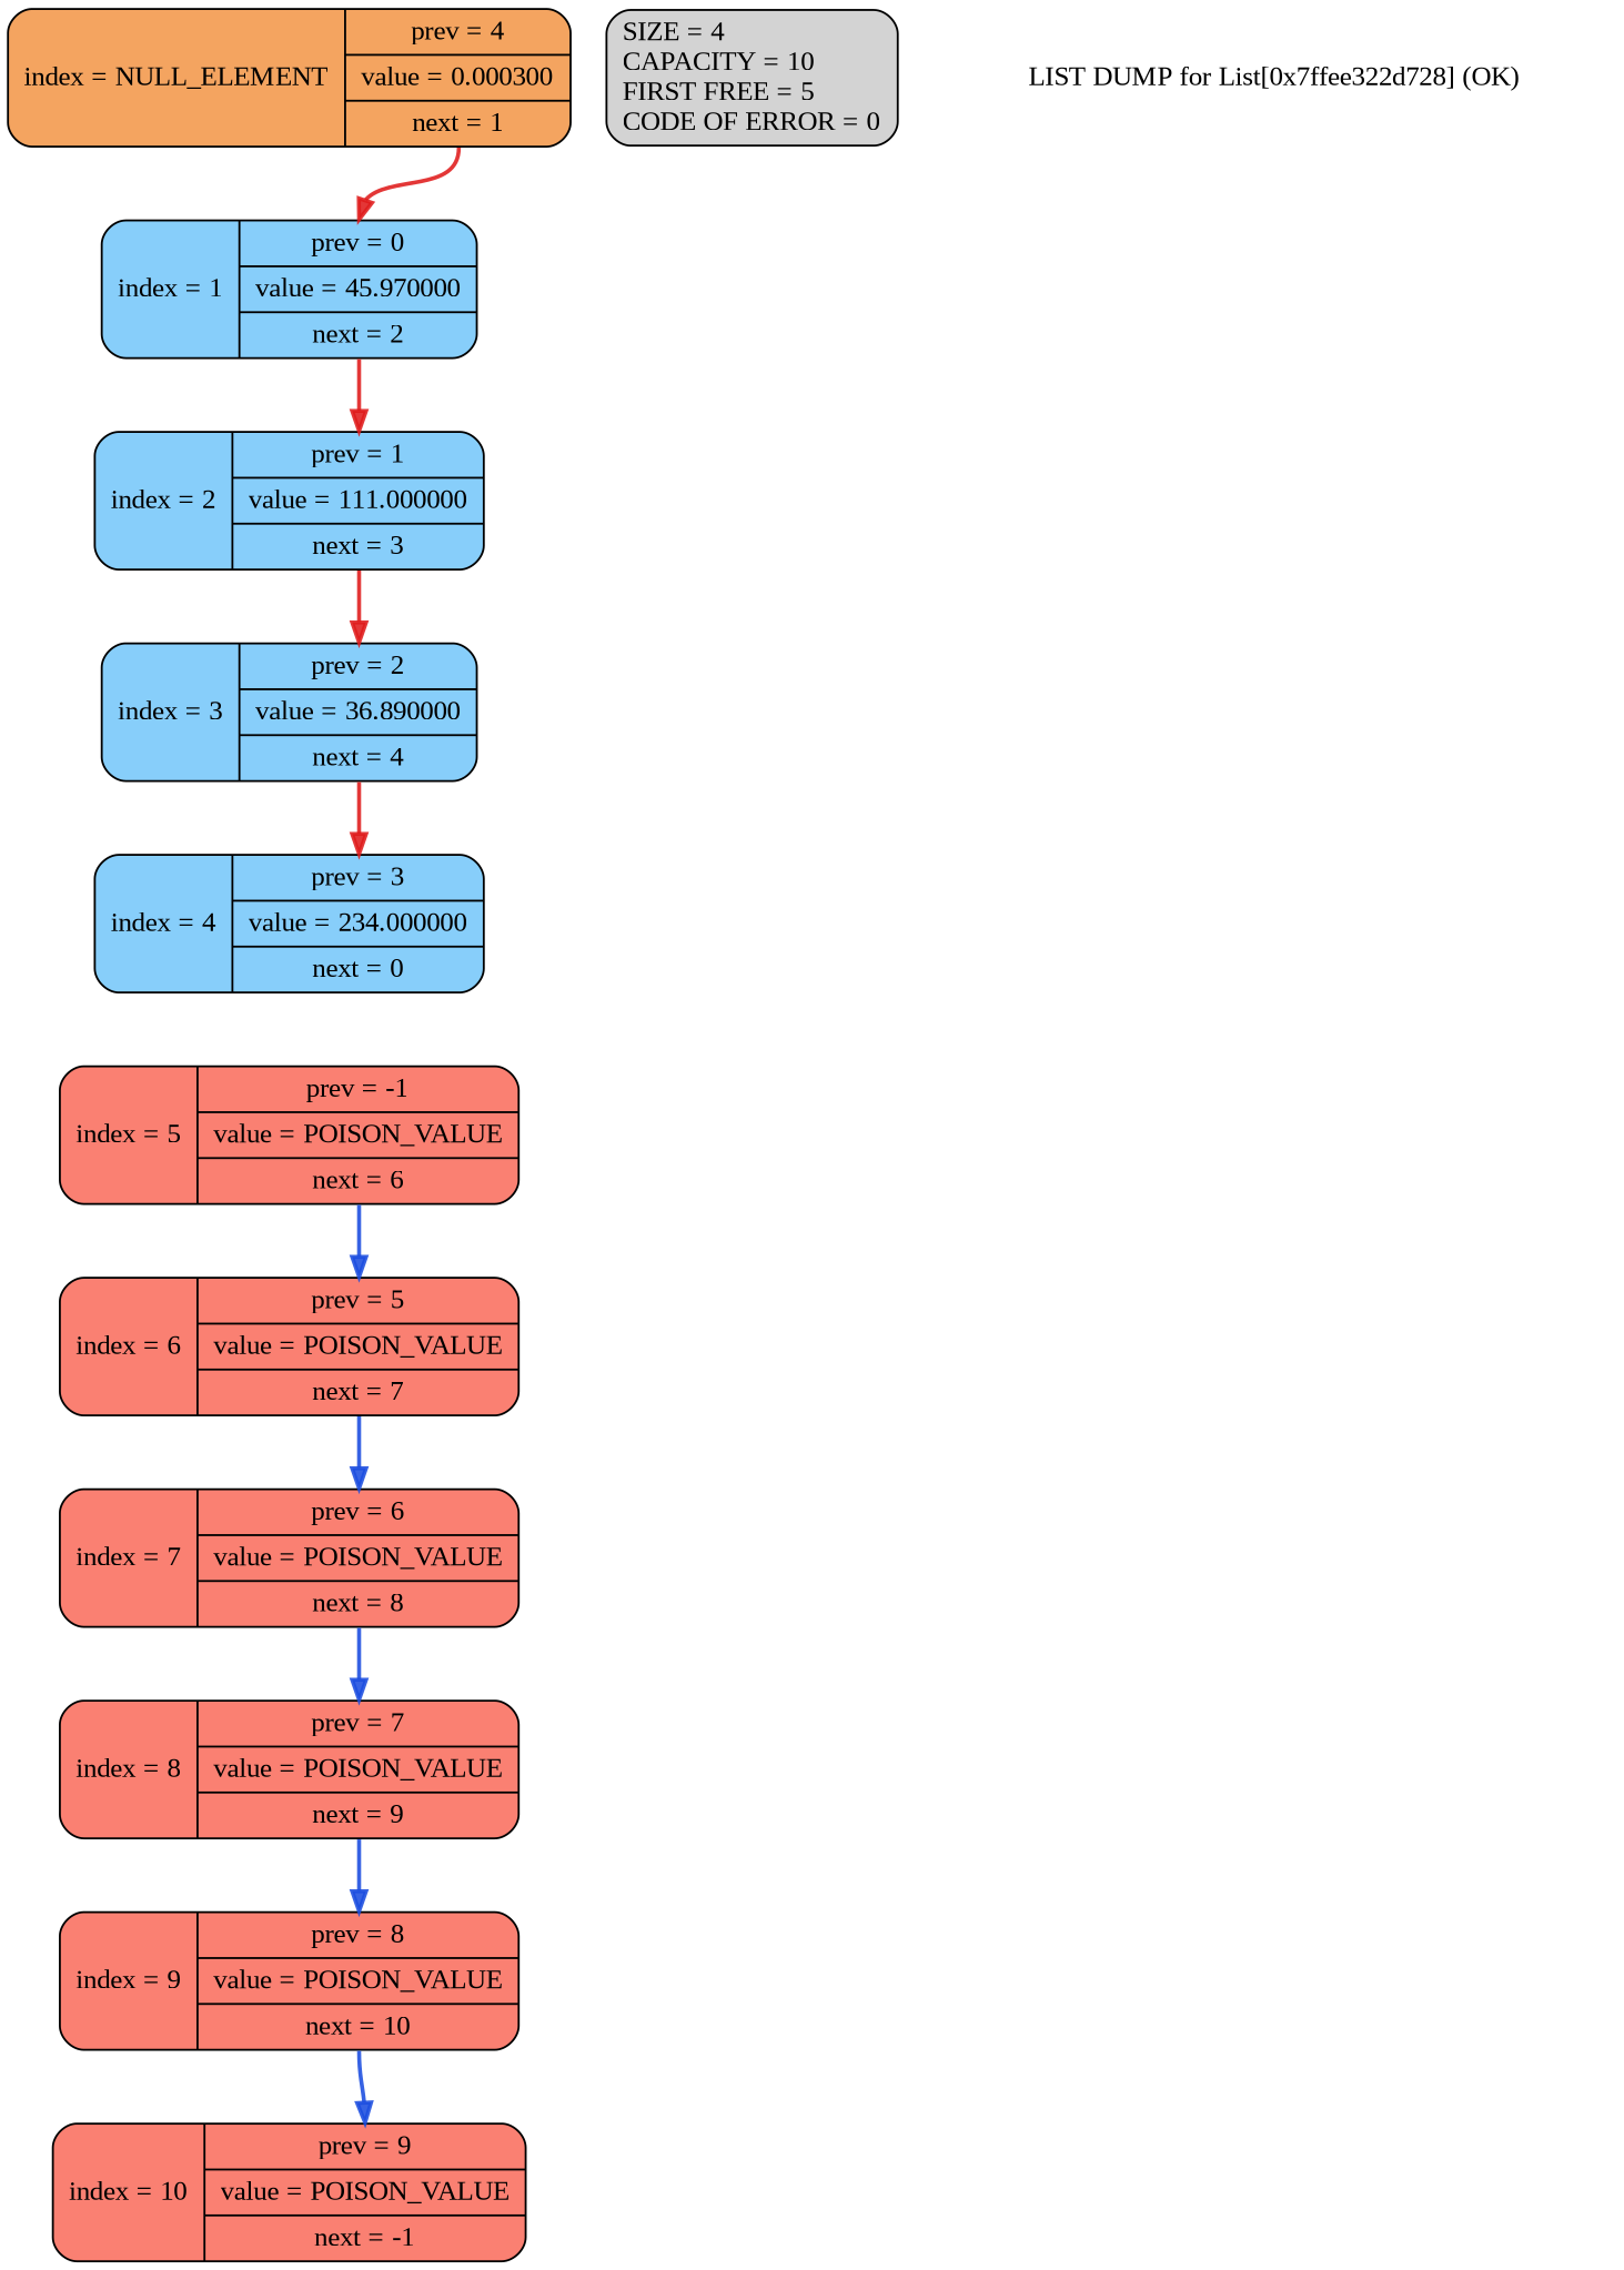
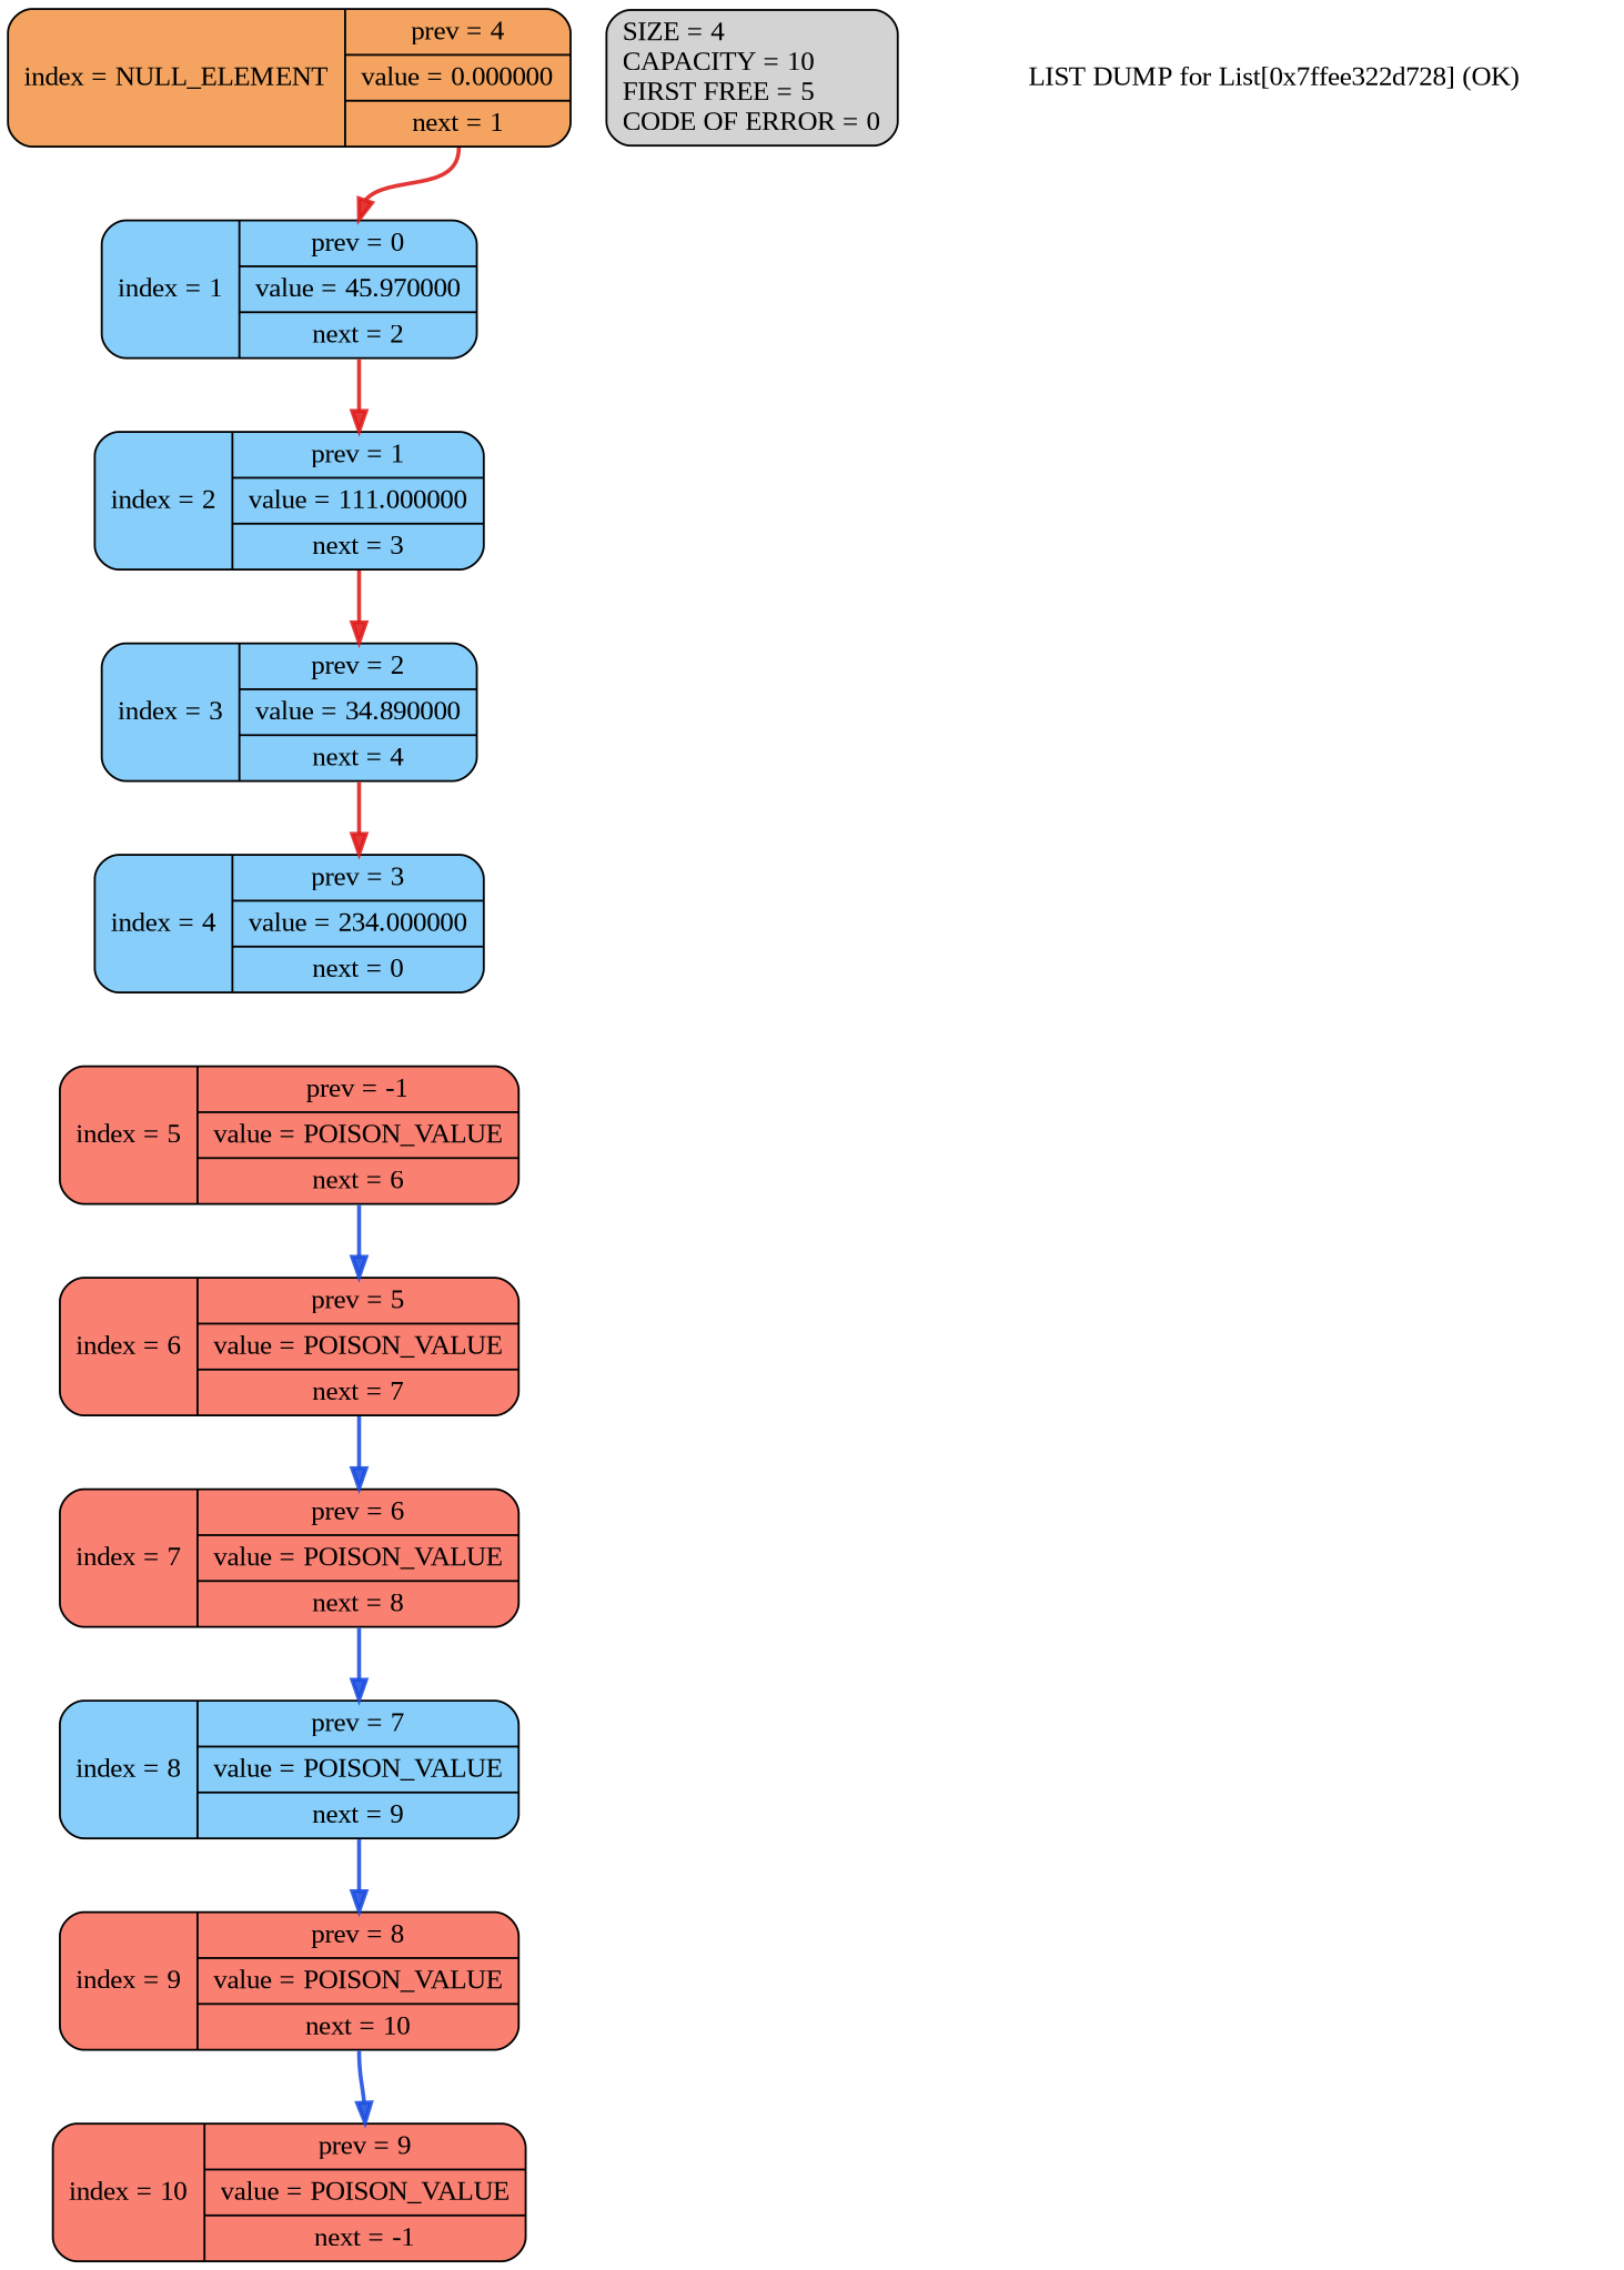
  digraph {
    fontname="Liberation Serif"
    rankdir=TB
    node [fillcolor="#FA8072" fontname="Liberation Serif" shape=record style="rounded, filled"]
    edge [fontname="Liberation Serif" style=invis weight=1000]
-   n1 [fillcolor="#F4A460" label="index = NULL_ELEMENT | {<prev> prev = 4 |value = 0.000300 | <next> next = 1}"]
+   n1 [fillcolor="#F4A460" label="index = NULL_ELEMENT | {<prev> prev = 4 |value = 0.000000 | <next> next = 1}"]
    n2 [fillcolor="#87CEFA" label="index = 1 | {<prev> prev = 0|value = 45.970000 | <next> next = 2}"]
    n3 [fillcolor="#87CEFA" label="index = 2 | {<prev> prev = 1|value = 111.000000 | <next> next = 3}"]
-   n4 [fillcolor="#87CEFA" label="index = 3 | {<prev> prev = 2|value = 36.890000 | <next> next = 4}"]
+   n4 [fillcolor="#87CEFA" label="index = 3 | {<prev> prev = 2|value = 34.890000 | <next> next = 4}"]
    n5 [fillcolor="#87CEFA" label="index = 4 | {<prev> prev = 3|value = 234.000000 | <next> next = 0}"]
    n6 [label="index = 5 | {<prev> prev = -1|value = POISON_VALUE | <next> next = 6}"]
    n7 [label="index = 6 | {<prev> prev = 5|value = POISON_VALUE | <next> next = 7}"]
    n8 [label="index = 7 | {<prev> prev = 6|value = POISON_VALUE | <next> next = 8}"]
-   n9 [label="index = 8 | {<prev> prev = 7|value = POISON_VALUE | <next> next = 9}"]
+   n9 [fillcolor="#87CEFA" label="index = 8 | {<prev> prev = 7|value = POISON_VALUE | <next> next = 9}"]
    n10 [label="index = 9 | {<prev> prev = 8|value = POISON_VALUE | <next> next = 10}"]
    n11 [label="index = 10 | {<prev> prev = 9|value = POISON_VALUE | <next> next = -1}"]
    n12 [label="SIZE = 4\lCAPACITY = 10\lFIRST FREE = 5\lCODE OF ERROR = 0" fillcolor=""]
    "LIST DUMP for List[0x7ffee322d728] (OK)" [color=white fillcolor="" shape="" style=""]
    n1 -> n2
    n1 -> n2 [color="#df1b1bdf" headport=prev style=bold tailport=next weight=""]
    n2 -> n3
    n2 -> n3 [color="#df1b1bdf" headport=prev style=bold tailport=next weight=""]
    n3 -> n4
    n3 -> n4 [color="#df1b1bdf" headport=prev style=bold tailport=next weight=""]
    n4 -> n5
    n4 -> n5 [color="#df1b1bdf" headport=prev style=bold tailport=next weight=""]
    n5 -> n6
    n6 -> n7
    n6 -> n7 [color="#1b4cdfe0" headport=prev style=bold tailport=next weight=""]
    n7 -> n8
    n7 -> n8 [color="#1b4cdfe0" headport=prev style=bold tailport=next weight=""]
    n8 -> n9
    n8 -> n9 [color="#1b4cdfe0" headport=prev style=bold tailport=next weight=""]
    n9 -> n10
    n9 -> n10 [color="#1b4cdfe0" headport=prev style=bold tailport=next weight=""]
    n10 -> n11
    n10 -> n11 [color="#1b4cdfe0" headport=prev style=bold tailport=next weight=""]
  }
